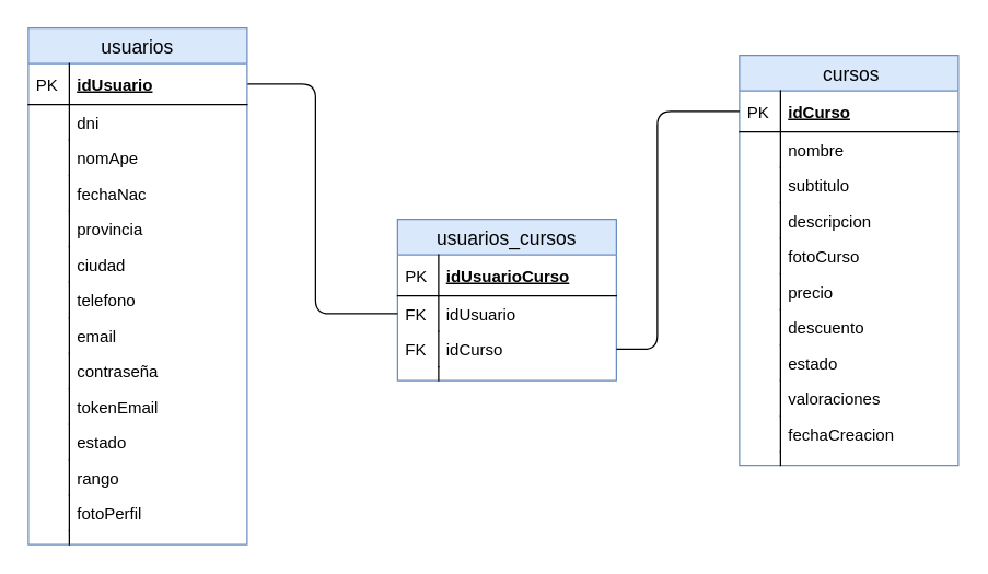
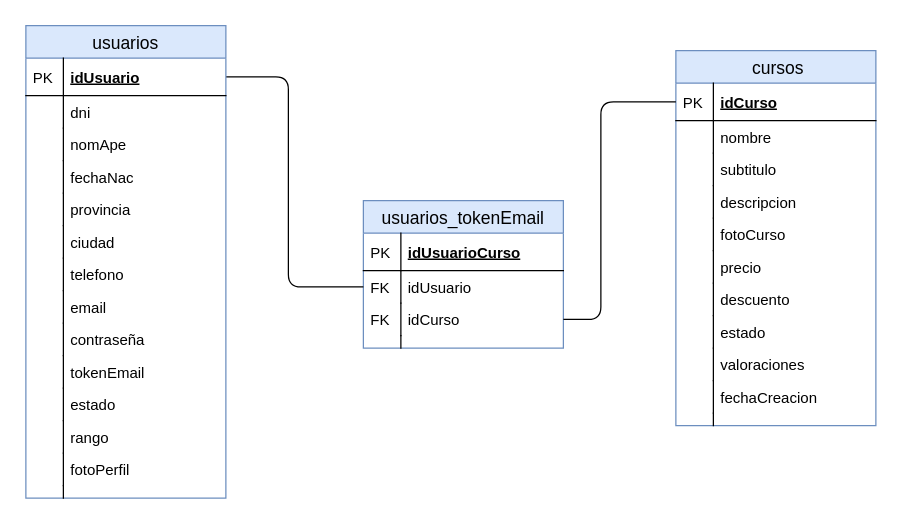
  <mxCell id="0" />
  <mxCell id="1" parent="0" />
- <mxCell id="2" value="usuarios_cursos" style="swimlane;fontStyle=0;childLayout=stackLayout;horizontal=1;startSize=26;fillColor=#dae8fc;horizontalStack=0;resizeParent=1;resizeParentMax=0;resizeLast=0;collapsible=1;marginBottom=0;swimlaneFillColor=#ffffff;align=center;fontSize=14;strokeColor=#6c8ebf;" vertex="1" parent="1"><mxGeometry x="290" y="160" width="160" height="118" as="geometry" /></mxCell>
+ <mxCell id="2" value="usuarios_tokenEmail" style="swimlane;fontStyle=0;childLayout=stackLayout;horizontal=1;startSize=26;fillColor=#dae8fc;horizontalStack=0;resizeParent=1;resizeParentMax=0;resizeLast=0;collapsible=1;marginBottom=0;swimlaneFillColor=#ffffff;align=center;fontSize=14;strokeColor=#6c8ebf;" vertex="1" parent="1"><mxGeometry x="290" y="160" width="160" height="118" as="geometry" /></mxCell>
  <mxCell id="3" value="idUsuarioCurso" style="shape=partialRectangle;top=0;left=0;right=0;bottom=1;align=left;verticalAlign=middle;fillColor=none;spacingLeft=34;spacingRight=4;overflow=hidden;rotatable=0;points=[[0,0.5],[1,0.5]];portConstraint=eastwest;dropTarget=0;fontStyle=5;fontSize=12;" vertex="1" parent="2"><mxGeometry y="26" width="160" height="30" as="geometry" /></mxCell>
  <mxCell id="4" value="PK" style="shape=partialRectangle;top=0;left=0;bottom=0;fillColor=none;align=left;verticalAlign=middle;spacingLeft=4;spacingRight=4;overflow=hidden;rotatable=0;points=[];portConstraint=eastwest;part=1;fontSize=12;" vertex="1" connectable="0" parent="3"><mxGeometry width="30" height="30" as="geometry" /></mxCell>
  <mxCell id="5" value="idUsuario" style="shape=partialRectangle;top=0;left=0;right=0;bottom=0;align=left;verticalAlign=top;fillColor=none;spacingLeft=34;spacingRight=4;overflow=hidden;rotatable=0;points=[[0,0.5],[1,0.5]];portConstraint=eastwest;dropTarget=0;fontSize=12;" vertex="1" parent="2"><mxGeometry y="56" width="160" height="26" as="geometry" /></mxCell>
  <mxCell id="6" value="FK" style="shape=partialRectangle;top=0;left=0;bottom=0;fillColor=none;align=left;verticalAlign=top;spacingLeft=4;spacingRight=4;overflow=hidden;rotatable=0;points=[];portConstraint=eastwest;part=1;fontSize=12;" vertex="1" connectable="0" parent="5"><mxGeometry width="30" height="26" as="geometry" /></mxCell>
  <mxCell id="7" value="idCurso" style="shape=partialRectangle;top=0;left=0;right=0;bottom=0;align=left;verticalAlign=top;fillColor=none;spacingLeft=34;spacingRight=4;overflow=hidden;rotatable=0;points=[[0,0.5],[1,0.5]];portConstraint=eastwest;dropTarget=0;fontSize=12;" vertex="1" parent="2"><mxGeometry y="82" width="160" height="26" as="geometry" /></mxCell>
  <mxCell id="8" value="FK" style="shape=partialRectangle;top=0;left=0;bottom=0;fillColor=none;align=left;verticalAlign=top;spacingLeft=4;spacingRight=4;overflow=hidden;rotatable=0;points=[];portConstraint=eastwest;part=1;fontSize=12;" vertex="1" connectable="0" parent="7"><mxGeometry width="30" height="26" as="geometry" /></mxCell>
  <mxCell id="9" value="" style="shape=partialRectangle;top=0;left=0;right=0;bottom=0;align=left;verticalAlign=top;fillColor=none;spacingLeft=34;spacingRight=4;overflow=hidden;rotatable=0;points=[[0,0.5],[1,0.5]];portConstraint=eastwest;dropTarget=0;fontSize=12;" vertex="1" parent="2"><mxGeometry y="108" width="160" height="10" as="geometry" /></mxCell>
  <mxCell id="10" value="" style="shape=partialRectangle;top=0;left=0;bottom=0;fillColor=none;align=left;verticalAlign=top;spacingLeft=4;spacingRight=4;overflow=hidden;rotatable=0;points=[];portConstraint=eastwest;part=1;fontSize=12;" vertex="1" connectable="0" parent="9"><mxGeometry width="30" height="10" as="geometry" /></mxCell>
  <mxCell id="11" value="" style="endArrow=none;html=1;exitX=1;exitY=0.5;exitDx=0;exitDy=0;entryX=0;entryY=0.5;entryDx=0;entryDy=0;" edge="1" parent="1" source="13" target="5"><mxGeometry width="50" height="50" relative="1" as="geometry"><mxPoint x="380" y="230" as="sourcePoint" /><mxPoint x="430" y="180" as="targetPoint" /><Array as="points"><mxPoint x="230" y="61" /><mxPoint x="230" y="229" /></Array></mxGeometry></mxCell>
  <mxCell id="12" value="usuarios" style="swimlane;fontStyle=0;childLayout=stackLayout;horizontal=1;startSize=26;fillColor=#dae8fc;horizontalStack=0;resizeParent=1;resizeParentMax=0;resizeLast=0;collapsible=1;marginBottom=0;swimlaneFillColor=#ffffff;align=center;fontSize=14;strokeColor=#6c8ebf;" vertex="1" parent="1"><mxGeometry x="20" y="20" width="160" height="378" as="geometry" /></mxCell>
  <mxCell id="13" value="idUsuario" style="shape=partialRectangle;top=0;left=0;right=0;bottom=1;align=left;verticalAlign=middle;fillColor=none;spacingLeft=34;spacingRight=4;overflow=hidden;rotatable=0;points=[[0,0.5],[1,0.5]];portConstraint=eastwest;dropTarget=0;fontStyle=5;fontSize=12;" vertex="1" parent="12"><mxGeometry y="26" width="160" height="30" as="geometry" /></mxCell>
  <mxCell id="14" value="PK" style="shape=partialRectangle;top=0;left=0;bottom=0;fillColor=none;align=left;verticalAlign=middle;spacingLeft=4;spacingRight=4;overflow=hidden;rotatable=0;points=[];portConstraint=eastwest;part=1;fontSize=12;" vertex="1" connectable="0" parent="13"><mxGeometry width="30" height="30" as="geometry" /></mxCell>
  <mxCell id="15" value="dni" style="shape=partialRectangle;top=0;left=0;right=0;bottom=0;align=left;verticalAlign=top;fillColor=none;spacingLeft=34;spacingRight=4;overflow=hidden;rotatable=0;points=[[0,0.5],[1,0.5]];portConstraint=eastwest;dropTarget=0;fontSize=12;" vertex="1" parent="12"><mxGeometry y="56" width="160" height="26" as="geometry" /></mxCell>
  <mxCell id="16" value="" style="shape=partialRectangle;top=0;left=0;bottom=0;fillColor=none;align=left;verticalAlign=top;spacingLeft=4;spacingRight=4;overflow=hidden;rotatable=0;points=[];portConstraint=eastwest;part=1;fontSize=12;" vertex="1" connectable="0" parent="15"><mxGeometry width="30" height="26" as="geometry" /></mxCell>
  <mxCell id="17" value="nomApe" style="shape=partialRectangle;top=0;left=0;right=0;bottom=0;align=left;verticalAlign=top;fillColor=none;spacingLeft=34;spacingRight=4;overflow=hidden;rotatable=0;points=[[0,0.5],[1,0.5]];portConstraint=eastwest;dropTarget=0;fontSize=12;" vertex="1" parent="12"><mxGeometry y="82" width="160" height="26" as="geometry" /></mxCell>
  <mxCell id="18" value="" style="shape=partialRectangle;top=0;left=0;bottom=0;fillColor=none;align=left;verticalAlign=top;spacingLeft=4;spacingRight=4;overflow=hidden;rotatable=0;points=[];portConstraint=eastwest;part=1;fontSize=12;" vertex="1" connectable="0" parent="17"><mxGeometry width="30" height="26" as="geometry" /></mxCell>
  <mxCell id="19" value="fechaNac" style="shape=partialRectangle;top=0;left=0;right=0;bottom=0;align=left;verticalAlign=top;fillColor=none;spacingLeft=34;spacingRight=4;overflow=hidden;rotatable=0;points=[[0,0.5],[1,0.5]];portConstraint=eastwest;dropTarget=0;fontSize=12;" vertex="1" parent="12"><mxGeometry y="108" width="160" height="26" as="geometry" /></mxCell>
  <mxCell id="20" value="" style="shape=partialRectangle;top=0;left=0;bottom=0;fillColor=none;align=left;verticalAlign=top;spacingLeft=4;spacingRight=4;overflow=hidden;rotatable=0;points=[];portConstraint=eastwest;part=1;fontSize=12;" vertex="1" connectable="0" parent="19"><mxGeometry width="30" height="26" as="geometry" /></mxCell>
  <mxCell id="21" value="provincia" style="shape=partialRectangle;top=0;left=0;right=0;bottom=0;align=left;verticalAlign=top;fillColor=none;spacingLeft=34;spacingRight=4;overflow=hidden;rotatable=0;points=[[0,0.5],[1,0.5]];portConstraint=eastwest;dropTarget=0;fontSize=12;" vertex="1" parent="12"><mxGeometry y="134" width="160" height="26" as="geometry" /></mxCell>
  <mxCell id="22" value="" style="shape=partialRectangle;top=0;left=0;bottom=0;fillColor=none;align=left;verticalAlign=top;spacingLeft=4;spacingRight=4;overflow=hidden;rotatable=0;points=[];portConstraint=eastwest;part=1;fontSize=12;" vertex="1" connectable="0" parent="21"><mxGeometry width="30" height="26" as="geometry" /></mxCell>
  <mxCell id="23" value="ciudad" style="shape=partialRectangle;top=0;left=0;right=0;bottom=0;align=left;verticalAlign=top;fillColor=none;spacingLeft=34;spacingRight=4;overflow=hidden;rotatable=0;points=[[0,0.5],[1,0.5]];portConstraint=eastwest;dropTarget=0;fontSize=12;" vertex="1" parent="12"><mxGeometry y="160" width="160" height="26" as="geometry" /></mxCell>
  <mxCell id="24" value="" style="shape=partialRectangle;top=0;left=0;bottom=0;fillColor=none;align=left;verticalAlign=top;spacingLeft=4;spacingRight=4;overflow=hidden;rotatable=0;points=[];portConstraint=eastwest;part=1;fontSize=12;" vertex="1" connectable="0" parent="23"><mxGeometry width="30" height="26" as="geometry" /></mxCell>
  <mxCell id="25" value="telefono" style="shape=partialRectangle;top=0;left=0;right=0;bottom=0;align=left;verticalAlign=top;fillColor=none;spacingLeft=34;spacingRight=4;overflow=hidden;rotatable=0;points=[[0,0.5],[1,0.5]];portConstraint=eastwest;dropTarget=0;fontSize=12;" vertex="1" parent="12"><mxGeometry y="186" width="160" height="26" as="geometry" /></mxCell>
  <mxCell id="26" value="" style="shape=partialRectangle;top=0;left=0;bottom=0;fillColor=none;align=left;verticalAlign=top;spacingLeft=4;spacingRight=4;overflow=hidden;rotatable=0;points=[];portConstraint=eastwest;part=1;fontSize=12;" vertex="1" connectable="0" parent="25"><mxGeometry width="30" height="26" as="geometry" /></mxCell>
  <mxCell id="27" value="email" style="shape=partialRectangle;top=0;left=0;right=0;bottom=0;align=left;verticalAlign=top;fillColor=none;spacingLeft=34;spacingRight=4;overflow=hidden;rotatable=0;points=[[0,0.5],[1,0.5]];portConstraint=eastwest;dropTarget=0;fontSize=12;" vertex="1" parent="12"><mxGeometry y="212" width="160" height="26" as="geometry" /></mxCell>
  <mxCell id="28" value="" style="shape=partialRectangle;top=0;left=0;bottom=0;fillColor=none;align=left;verticalAlign=top;spacingLeft=4;spacingRight=4;overflow=hidden;rotatable=0;points=[];portConstraint=eastwest;part=1;fontSize=12;" vertex="1" connectable="0" parent="27"><mxGeometry width="30" height="26" as="geometry" /></mxCell>
  <mxCell id="29" value="contraseña" style="shape=partialRectangle;top=0;left=0;right=0;bottom=0;align=left;verticalAlign=top;fillColor=none;spacingLeft=34;spacingRight=4;overflow=hidden;rotatable=0;points=[[0,0.5],[1,0.5]];portConstraint=eastwest;dropTarget=0;fontSize=12;" vertex="1" parent="12"><mxGeometry y="238" width="160" height="26" as="geometry" /></mxCell>
  <mxCell id="30" value="" style="shape=partialRectangle;top=0;left=0;bottom=0;fillColor=none;align=left;verticalAlign=top;spacingLeft=4;spacingRight=4;overflow=hidden;rotatable=0;points=[];portConstraint=eastwest;part=1;fontSize=12;" vertex="1" connectable="0" parent="29"><mxGeometry width="30" height="26" as="geometry" /></mxCell>
  <mxCell id="31" value="tokenEmail" style="shape=partialRectangle;top=0;left=0;right=0;bottom=0;align=left;verticalAlign=top;fillColor=none;spacingLeft=34;spacingRight=4;overflow=hidden;rotatable=0;points=[[0,0.5],[1,0.5]];portConstraint=eastwest;dropTarget=0;fontSize=12;" vertex="1" parent="12"><mxGeometry y="264" width="160" height="26" as="geometry" /></mxCell>
  <mxCell id="32" value="" style="shape=partialRectangle;top=0;left=0;bottom=0;fillColor=none;align=left;verticalAlign=top;spacingLeft=4;spacingRight=4;overflow=hidden;rotatable=0;points=[];portConstraint=eastwest;part=1;fontSize=12;" vertex="1" connectable="0" parent="31"><mxGeometry width="30" height="26" as="geometry" /></mxCell>
  <mxCell id="33" value="estado" style="shape=partialRectangle;top=0;left=0;right=0;bottom=0;align=left;verticalAlign=top;fillColor=none;spacingLeft=34;spacingRight=4;overflow=hidden;rotatable=0;points=[[0,0.5],[1,0.5]];portConstraint=eastwest;dropTarget=0;fontSize=12;" vertex="1" parent="12"><mxGeometry y="290" width="160" height="26" as="geometry" /></mxCell>
  <mxCell id="34" value="" style="shape=partialRectangle;top=0;left=0;bottom=0;fillColor=none;align=left;verticalAlign=top;spacingLeft=4;spacingRight=4;overflow=hidden;rotatable=0;points=[];portConstraint=eastwest;part=1;fontSize=12;" vertex="1" connectable="0" parent="33"><mxGeometry width="30" height="26" as="geometry" /></mxCell>
  <mxCell id="35" value="rango" style="shape=partialRectangle;top=0;left=0;right=0;bottom=0;align=left;verticalAlign=top;fillColor=none;spacingLeft=34;spacingRight=4;overflow=hidden;rotatable=0;points=[[0,0.5],[1,0.5]];portConstraint=eastwest;dropTarget=0;fontSize=12;" vertex="1" parent="12"><mxGeometry y="316" width="160" height="26" as="geometry" /></mxCell>
  <mxCell id="36" value="" style="shape=partialRectangle;top=0;left=0;bottom=0;fillColor=none;align=left;verticalAlign=top;spacingLeft=4;spacingRight=4;overflow=hidden;rotatable=0;points=[];portConstraint=eastwest;part=1;fontSize=12;" vertex="1" connectable="0" parent="35"><mxGeometry width="30" height="26" as="geometry" /></mxCell>
  <mxCell id="37" value="fotoPerfil" style="shape=partialRectangle;top=0;left=0;right=0;bottom=0;align=left;verticalAlign=top;fillColor=none;spacingLeft=34;spacingRight=4;overflow=hidden;rotatable=0;points=[[0,0.5],[1,0.5]];portConstraint=eastwest;dropTarget=0;fontSize=12;" vertex="1" parent="12"><mxGeometry y="342" width="160" height="26" as="geometry" /></mxCell>
  <mxCell id="38" value="" style="shape=partialRectangle;top=0;left=0;bottom=0;fillColor=none;align=left;verticalAlign=top;spacingLeft=4;spacingRight=4;overflow=hidden;rotatable=0;points=[];portConstraint=eastwest;part=1;fontSize=12;" vertex="1" connectable="0" parent="37"><mxGeometry width="30" height="26" as="geometry" /></mxCell>
  <mxCell id="39" value="" style="shape=partialRectangle;top=0;left=0;right=0;bottom=0;align=left;verticalAlign=top;fillColor=none;spacingLeft=34;spacingRight=4;overflow=hidden;rotatable=0;points=[[0,0.5],[1,0.5]];portConstraint=eastwest;dropTarget=0;fontSize=12;" vertex="1" parent="12"><mxGeometry y="368" width="160" height="10" as="geometry" /></mxCell>
  <mxCell id="40" value="" style="shape=partialRectangle;top=0;left=0;bottom=0;fillColor=none;align=left;verticalAlign=top;spacingLeft=4;spacingRight=4;overflow=hidden;rotatable=0;points=[];portConstraint=eastwest;part=1;fontSize=12;" vertex="1" connectable="0" parent="39"><mxGeometry width="30" height="10" as="geometry" /></mxCell>
  <mxCell id="41" value=" cursos" style="swimlane;fontStyle=0;childLayout=stackLayout;horizontal=1;startSize=26;fillColor=#dae8fc;horizontalStack=0;resizeParent=1;resizeParentMax=0;resizeLast=0;collapsible=1;marginBottom=0;swimlaneFillColor=#ffffff;align=center;fontSize=14;strokeColor=#6c8ebf;" vertex="1" parent="1"><mxGeometry x="540" y="40" width="160" height="300" as="geometry" /></mxCell>
  <mxCell id="42" value="idCurso" style="shape=partialRectangle;top=0;left=0;right=0;bottom=1;align=left;verticalAlign=middle;fillColor=none;spacingLeft=34;spacingRight=4;overflow=hidden;rotatable=0;points=[[0,0.5],[1,0.5]];portConstraint=eastwest;dropTarget=0;fontStyle=5;fontSize=12;" vertex="1" parent="41"><mxGeometry y="26" width="160" height="30" as="geometry" /></mxCell>
  <mxCell id="43" value="PK" style="shape=partialRectangle;top=0;left=0;bottom=0;fillColor=none;align=left;verticalAlign=middle;spacingLeft=4;spacingRight=4;overflow=hidden;rotatable=0;points=[];portConstraint=eastwest;part=1;fontSize=12;" vertex="1" connectable="0" parent="42"><mxGeometry width="30" height="30" as="geometry" /></mxCell>
  <mxCell id="44" value="nombre" style="shape=partialRectangle;top=0;left=0;right=0;bottom=0;align=left;verticalAlign=top;fillColor=none;spacingLeft=34;spacingRight=4;overflow=hidden;rotatable=0;points=[[0,0.5],[1,0.5]];portConstraint=eastwest;dropTarget=0;fontSize=12;" vertex="1" parent="41"><mxGeometry y="56" width="160" height="26" as="geometry" /></mxCell>
  <mxCell id="45" value="" style="shape=partialRectangle;top=0;left=0;bottom=0;fillColor=none;align=left;verticalAlign=top;spacingLeft=4;spacingRight=4;overflow=hidden;rotatable=0;points=[];portConstraint=eastwest;part=1;fontSize=12;" vertex="1" connectable="0" parent="44"><mxGeometry width="30" height="26" as="geometry" /></mxCell>
  <mxCell id="46" value="subtitulo" style="shape=partialRectangle;top=0;left=0;right=0;bottom=0;align=left;verticalAlign=top;fillColor=none;spacingLeft=34;spacingRight=4;overflow=hidden;rotatable=0;points=[[0,0.5],[1,0.5]];portConstraint=eastwest;dropTarget=0;fontSize=12;" vertex="1" parent="41"><mxGeometry y="82" width="160" height="26" as="geometry" /></mxCell>
  <mxCell id="47" value="" style="shape=partialRectangle;top=0;left=0;bottom=0;fillColor=none;align=left;verticalAlign=top;spacingLeft=4;spacingRight=4;overflow=hidden;rotatable=0;points=[];portConstraint=eastwest;part=1;fontSize=12;" vertex="1" connectable="0" parent="46"><mxGeometry width="30" height="26" as="geometry" /></mxCell>
  <mxCell id="48" value="descripcion" style="shape=partialRectangle;top=0;left=0;right=0;bottom=0;align=left;verticalAlign=top;fillColor=none;spacingLeft=34;spacingRight=4;overflow=hidden;rotatable=0;points=[[0,0.5],[1,0.5]];portConstraint=eastwest;dropTarget=0;fontSize=12;" vertex="1" parent="41"><mxGeometry y="108" width="160" height="26" as="geometry" /></mxCell>
  <mxCell id="49" value="" style="shape=partialRectangle;top=0;left=0;bottom=0;fillColor=none;align=left;verticalAlign=top;spacingLeft=4;spacingRight=4;overflow=hidden;rotatable=0;points=[];portConstraint=eastwest;part=1;fontSize=12;" vertex="1" connectable="0" parent="48"><mxGeometry width="30" height="26" as="geometry" /></mxCell>
  <mxCell id="50" value="fotoCurso" style="shape=partialRectangle;top=0;left=0;right=0;bottom=0;align=left;verticalAlign=top;fillColor=none;spacingLeft=34;spacingRight=4;overflow=hidden;rotatable=0;points=[[0,0.5],[1,0.5]];portConstraint=eastwest;dropTarget=0;fontSize=12;" vertex="1" parent="41"><mxGeometry y="134" width="160" height="26" as="geometry" /></mxCell>
  <mxCell id="51" value="" style="shape=partialRectangle;top=0;left=0;bottom=0;fillColor=none;align=left;verticalAlign=top;spacingLeft=4;spacingRight=4;overflow=hidden;rotatable=0;points=[];portConstraint=eastwest;part=1;fontSize=12;" vertex="1" connectable="0" parent="50"><mxGeometry width="30" height="26" as="geometry" /></mxCell>
  <mxCell id="52" value="precio" style="shape=partialRectangle;top=0;left=0;right=0;bottom=0;align=left;verticalAlign=top;fillColor=none;spacingLeft=34;spacingRight=4;overflow=hidden;rotatable=0;points=[[0,0.5],[1,0.5]];portConstraint=eastwest;dropTarget=0;fontSize=12;" vertex="1" parent="41"><mxGeometry y="160" width="160" height="26" as="geometry" /></mxCell>
  <mxCell id="53" value="" style="shape=partialRectangle;top=0;left=0;bottom=0;fillColor=none;align=left;verticalAlign=top;spacingLeft=4;spacingRight=4;overflow=hidden;rotatable=0;points=[];portConstraint=eastwest;part=1;fontSize=12;" vertex="1" connectable="0" parent="52"><mxGeometry width="30" height="26" as="geometry" /></mxCell>
  <mxCell id="54" value="descuento" style="shape=partialRectangle;top=0;left=0;right=0;bottom=0;align=left;verticalAlign=top;fillColor=none;spacingLeft=34;spacingRight=4;overflow=hidden;rotatable=0;points=[[0,0.5],[1,0.5]];portConstraint=eastwest;dropTarget=0;fontSize=12;" vertex="1" parent="41"><mxGeometry y="186" width="160" height="26" as="geometry" /></mxCell>
  <mxCell id="55" value="" style="shape=partialRectangle;top=0;left=0;bottom=0;fillColor=none;align=left;verticalAlign=top;spacingLeft=4;spacingRight=4;overflow=hidden;rotatable=0;points=[];portConstraint=eastwest;part=1;fontSize=12;" vertex="1" connectable="0" parent="54"><mxGeometry width="30" height="26" as="geometry" /></mxCell>
  <mxCell id="56" value="estado" style="shape=partialRectangle;top=0;left=0;right=0;bottom=0;align=left;verticalAlign=top;fillColor=none;spacingLeft=34;spacingRight=4;overflow=hidden;rotatable=0;points=[[0,0.5],[1,0.5]];portConstraint=eastwest;dropTarget=0;fontSize=12;" vertex="1" parent="41"><mxGeometry y="212" width="160" height="26" as="geometry" /></mxCell>
  <mxCell id="57" value="" style="shape=partialRectangle;top=0;left=0;bottom=0;fillColor=none;align=left;verticalAlign=top;spacingLeft=4;spacingRight=4;overflow=hidden;rotatable=0;points=[];portConstraint=eastwest;part=1;fontSize=12;" vertex="1" connectable="0" parent="56"><mxGeometry width="30" height="26" as="geometry" /></mxCell>
  <mxCell id="58" value="valoraciones" style="shape=partialRectangle;top=0;left=0;right=0;bottom=0;align=left;verticalAlign=top;fillColor=none;spacingLeft=34;spacingRight=4;overflow=hidden;rotatable=0;points=[[0,0.5],[1,0.5]];portConstraint=eastwest;dropTarget=0;fontSize=12;" vertex="1" parent="41"><mxGeometry y="238" width="160" height="26" as="geometry" /></mxCell>
  <mxCell id="59" value="" style="shape=partialRectangle;top=0;left=0;bottom=0;fillColor=none;align=left;verticalAlign=top;spacingLeft=4;spacingRight=4;overflow=hidden;rotatable=0;points=[];portConstraint=eastwest;part=1;fontSize=12;" vertex="1" connectable="0" parent="58"><mxGeometry width="30" height="26" as="geometry" /></mxCell>
  <mxCell id="60" value="fechaCreacion" style="shape=partialRectangle;top=0;left=0;right=0;bottom=0;align=left;verticalAlign=top;fillColor=none;spacingLeft=34;spacingRight=4;overflow=hidden;rotatable=0;points=[[0,0.5],[1,0.5]];portConstraint=eastwest;dropTarget=0;fontSize=12;" vertex="1" parent="41"><mxGeometry y="264" width="160" height="26" as="geometry" /></mxCell>
  <mxCell id="61" value="" style="shape=partialRectangle;top=0;left=0;bottom=0;fillColor=none;align=left;verticalAlign=top;spacingLeft=4;spacingRight=4;overflow=hidden;rotatable=0;points=[];portConstraint=eastwest;part=1;fontSize=12;" vertex="1" connectable="0" parent="60"><mxGeometry width="30" height="26" as="geometry" /></mxCell>
  <mxCell id="62" value="" style="shape=partialRectangle;top=0;left=0;right=0;bottom=0;align=left;verticalAlign=top;fillColor=none;spacingLeft=34;spacingRight=4;overflow=hidden;rotatable=0;points=[[0,0.5],[1,0.5]];portConstraint=eastwest;dropTarget=0;fontSize=12;" vertex="1" parent="41"><mxGeometry y="290" width="160" height="10" as="geometry" /></mxCell>
  <mxCell id="63" value="" style="shape=partialRectangle;top=0;left=0;bottom=0;fillColor=none;align=left;verticalAlign=top;spacingLeft=4;spacingRight=4;overflow=hidden;rotatable=0;points=[];portConstraint=eastwest;part=1;fontSize=12;" vertex="1" connectable="0" parent="62"><mxGeometry width="30" height="10" as="geometry" /></mxCell>
  <mxCell id="64" value="" style="endArrow=none;html=1;entryX=0;entryY=0.5;entryDx=0;entryDy=0;exitX=1;exitY=0.5;exitDx=0;exitDy=0;" edge="1" parent="1" source="7" target="42"><mxGeometry width="50" height="50" relative="1" as="geometry"><mxPoint x="380" y="230" as="sourcePoint" /><mxPoint x="430" y="180" as="targetPoint" /><Array as="points"><mxPoint x="480" y="255" /><mxPoint x="480" y="81" /></Array></mxGeometry></mxCell>
